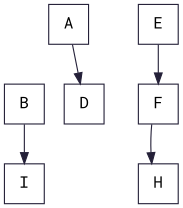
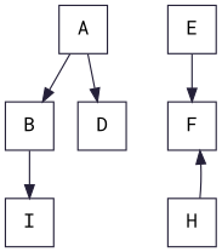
  digraph {
    color="#242038"
    fontname="Roboto Mono"
    node [color="#242038" fontname="Roboto Mono" shape=square]
    edge [color="#242038" fontname="Roboto Mono"]
    A
    B
    D
    I
    E
    F
    H
+   A -> B
    A -> D
    B -> I
    E -> F
-   F -> H
+   H -> F
  }
